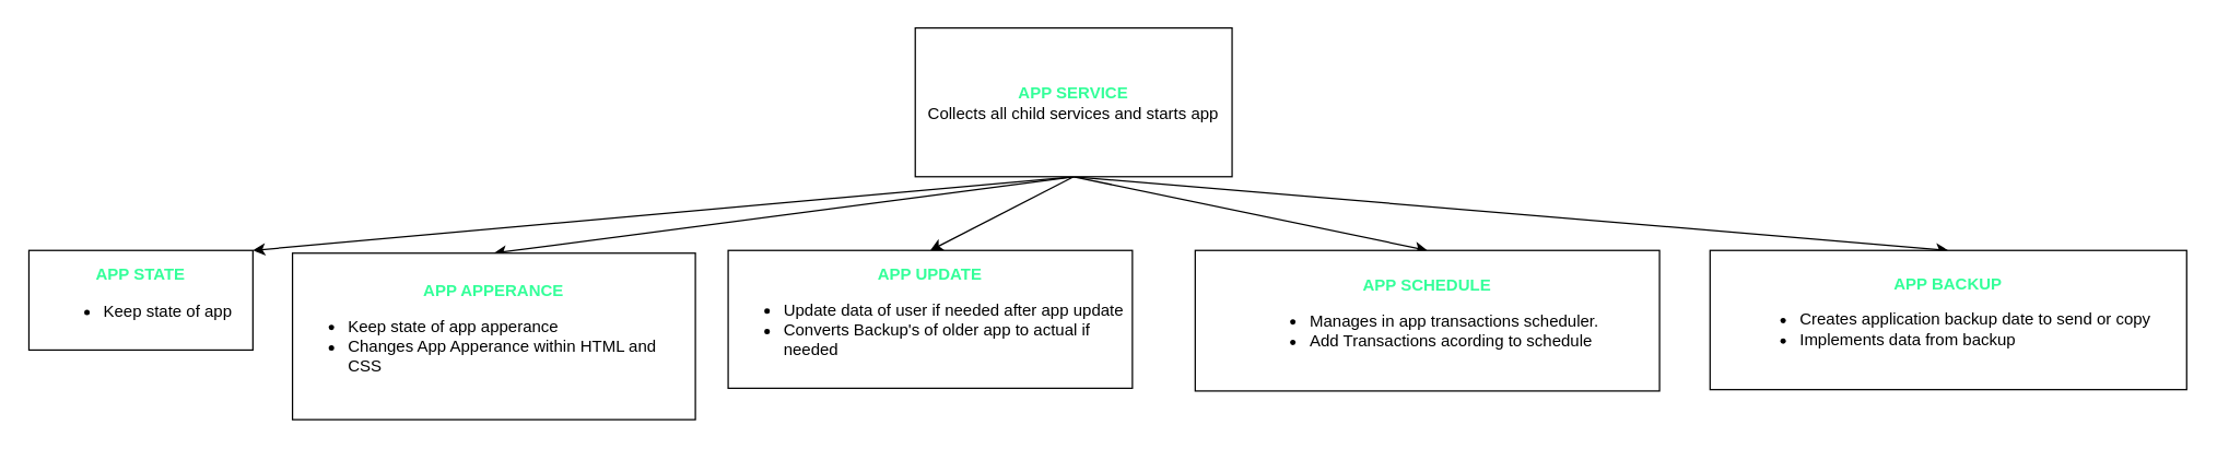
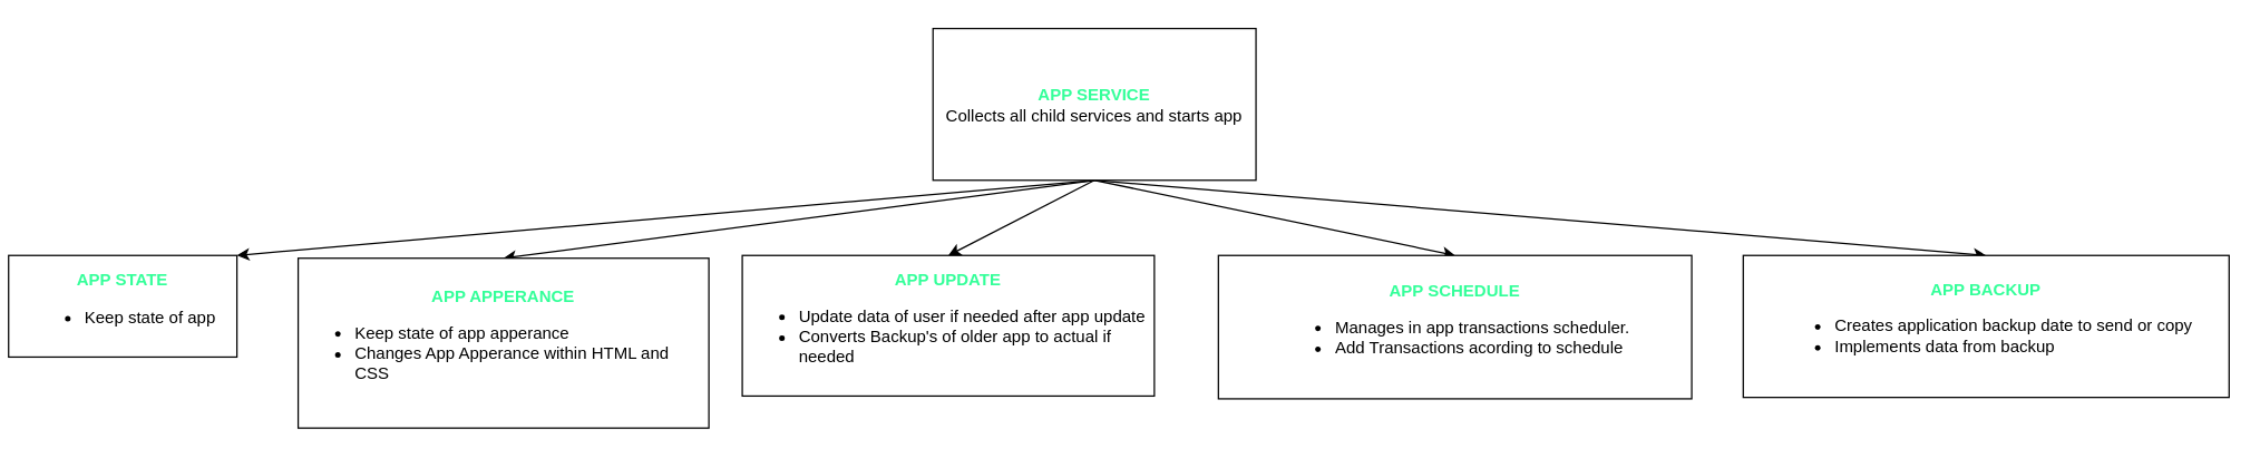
  <mxCell id="0" />
  <mxCell id="1" parent="0" />
  <mxCell id="2" style="edgeStyle=none;html=1;entryX=1;entryY=0;entryDx=0;entryDy=0;exitX=0.5;exitY=1;exitDx=0;exitDy=0;" edge="1" parent="1" source="7" target="8"><mxGeometry relative="1" as="geometry" /></mxCell>
  <mxCell id="3" style="edgeStyle=none;html=1;entryX=0.5;entryY=0;entryDx=0;entryDy=0;exitX=0.5;exitY=1;exitDx=0;exitDy=0;" edge="1" parent="1" source="7" target="9"><mxGeometry relative="1" as="geometry" /></mxCell>
  <mxCell id="4" style="edgeStyle=none;html=1;exitX=0.5;exitY=1;exitDx=0;exitDy=0;entryX=0.5;entryY=0;entryDx=0;entryDy=0;" edge="1" parent="1" source="7" target="10"><mxGeometry relative="1" as="geometry" /></mxCell>
  <mxCell id="5" style="edgeStyle=none;html=1;entryX=0.5;entryY=0;entryDx=0;entryDy=0;fontColor=#33FF99;exitX=0.5;exitY=1;exitDx=0;exitDy=0;" edge="1" parent="1" source="7" target="11"><mxGeometry relative="1" as="geometry" /></mxCell>
  <mxCell id="6" style="edgeStyle=none;html=1;entryX=0.5;entryY=0;entryDx=0;entryDy=0;fontColor=#33FF99;exitX=0.5;exitY=1;exitDx=0;exitDy=0;" edge="1" parent="1" source="7" target="12"><mxGeometry relative="1" as="geometry" /></mxCell>
  <mxCell id="7" value="&lt;b&gt;&lt;font color=&quot;#33ff99&quot;&gt;APP SERVICE&lt;/font&gt;&lt;/b&gt;&lt;br&gt;Collects all child services and starts app" style="rounded=0;whiteSpace=wrap;html=1;" vertex="1" parent="1"><mxGeometry x="669" y="20" width="232" height="109" as="geometry" /></mxCell>
- <mxCell id="8" value="&lt;font color=&quot;#33ff99&quot;&gt;&lt;b&gt;APP STATE&lt;/b&gt;&lt;/font&gt;&lt;br&gt;&lt;ul&gt;&lt;li style=&quot;text-align: left;&quot;&gt;Keep state of app&lt;/li&gt;&lt;/ul&gt;" style="rounded=0;whiteSpace=wrap;html=1;shadow=0;glass=0;" vertex="1" parent="1"><mxGeometry x="20" y="183" width="164" height="73" as="geometry" /></mxCell>
+ <mxCell id="8" value="&lt;font color=&quot;#33ff99&quot;&gt;&lt;b&gt;APP STATE&lt;/b&gt;&lt;/font&gt;&lt;br&gt;&lt;ul&gt;&lt;li style=&quot;text-align: left;&quot;&gt;Keep state of app&lt;/li&gt;&lt;/ul&gt;" style="rounded=0;whiteSpace=wrap;html=1;shadow=0;glass=0;" vertex="1" parent="1"><mxGeometry x="5" y="183" width="164" height="73" as="geometry" /></mxCell>
  <mxCell id="9" value="&lt;b&gt;&lt;font color=&quot;#33ff99&quot;&gt;APP APPERANCE&lt;/font&gt;&lt;/b&gt;&lt;br&gt;&lt;ul&gt;&lt;li style=&quot;text-align: left;&quot;&gt;Keep state of app apperance&lt;/li&gt;&lt;li style=&quot;text-align: left;&quot;&gt;Changes App Apperance within HTML and CSS&lt;/li&gt;&lt;/ul&gt;" style="rounded=0;whiteSpace=wrap;html=1;" vertex="1" parent="1"><mxGeometry x="213" y="185" width="295" height="122" as="geometry" /></mxCell>
  <mxCell id="10" value="&lt;font color=&quot;#33ff99&quot;&gt;&lt;b&gt;APP UPDATE&lt;/b&gt;&lt;/font&gt;&lt;br&gt;&lt;ul&gt;&lt;li style=&quot;text-align: left;&quot;&gt;Update data of user if needed after app update&lt;/li&gt;&lt;li style=&quot;text-align: left;&quot;&gt;Converts Backup's of older app to actual if needed&lt;/li&gt;&lt;/ul&gt;" style="rounded=0;whiteSpace=wrap;html=1;align=center;" vertex="1" parent="1"><mxGeometry x="532" y="183" width="296" height="101" as="geometry" /></mxCell>
  <mxCell id="11" value="&lt;font color=&quot;#33ff99&quot;&gt;&lt;b&gt;APP SCHEDULE&lt;/b&gt;&lt;/font&gt;&lt;br&gt;&lt;ul&gt;&lt;li style=&quot;text-align: left;&quot;&gt;Manages in app transactions scheduler. &lt;/li&gt;&lt;li style=&quot;text-align: left;&quot;&gt;Add Transactions acording to schedule&lt;/li&gt;&lt;/ul&gt;" style="rounded=0;whiteSpace=wrap;html=1;" vertex="1" parent="1"><mxGeometry x="874" y="183" width="340" height="103" as="geometry" /></mxCell>
  <mxCell id="12" value="&lt;font color=&quot;#33ff99&quot;&gt;&lt;b&gt;APP BACKUP&lt;/b&gt;&lt;/font&gt;&lt;br&gt;&lt;ul&gt;&lt;li&gt;Creates application backup date to send or copy&lt;/li&gt;&lt;li style=&quot;text-align: left;&quot;&gt;Implements data from backup&lt;/li&gt;&lt;/ul&gt;" style="rounded=0;whiteSpace=wrap;html=1;" vertex="1" parent="1"><mxGeometry x="1251" y="183" width="349" height="102" as="geometry" /></mxCell>
